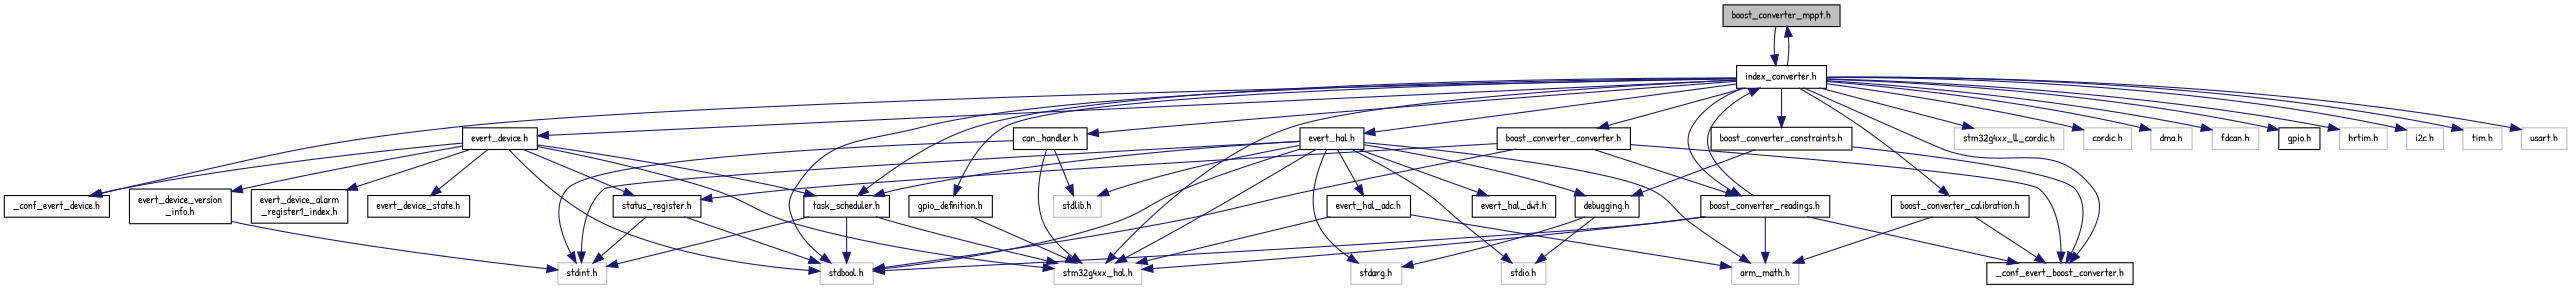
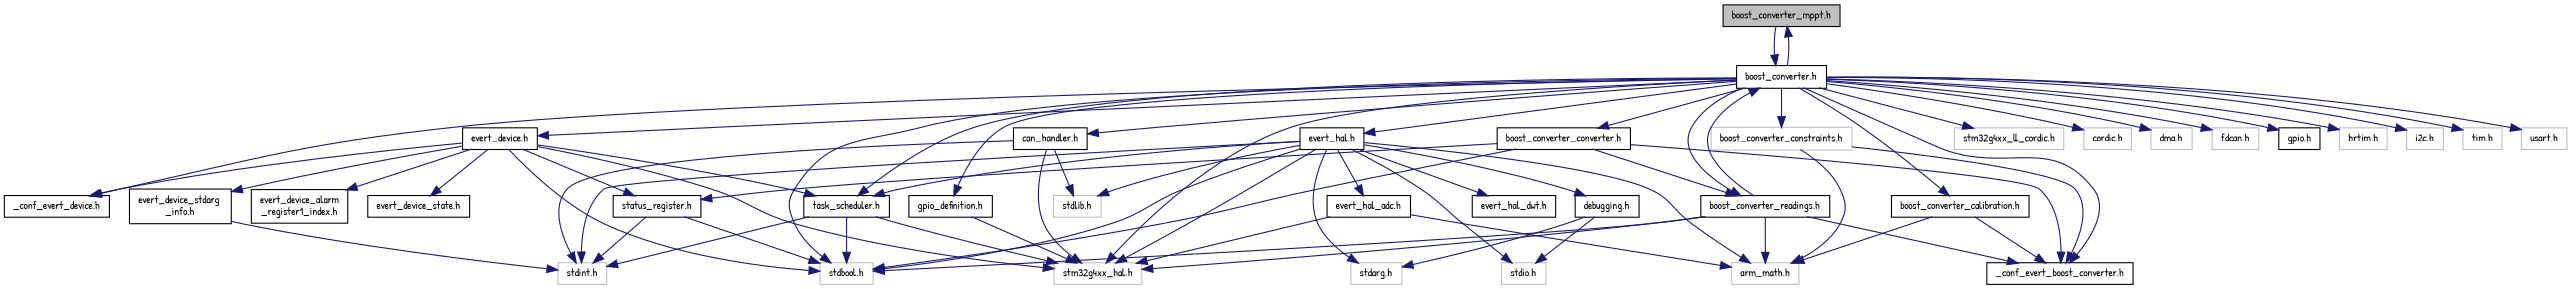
  digraph {
    fontname="Patrick Hand"
    node [color=black fillcolor=white fontname="Patrick Hand" fontsize=10 shape=record style=filled]
    edge [color=midnightblue fontname="Patrick Hand" fontsize=10 labelfontname=Helvetica labelfontsize=10 style=solid]
    n1 [fillcolor=grey75 fontcolor=black height=0.2 label="boost_converter_mppt.h" width=0.4]
-   n2 [height=0.2 label="index_converter.h" width=0.4]
+   n2 [height=0.2 label="boost_converter.h" width=0.4]
    n3 [color=grey75 height=0.2 label="stdbool.h" width=0.4]
    n4 [color=grey75 height=0.2 label="stm32g4xx_hal.h" width=0.4]
    n5 [color=grey75 height=0.2 label="stm32g4xx_ll_cordic.h" width=0.4]
    n6 [color=grey75 height=0.2 label="cordic.h" width=0.4]
    n7 [color=grey75 height=0.2 label="dma.h" width=0.4]
    n8 [color=grey75 height=0.2 label="fdcan.h" width=0.4]
    n9 [height=0.2 label="gpio.h" width=0.4]
    n10 [color=grey75 height=0.2 label="hrtim.h" width=0.4]
    n11 [color=grey75 height=0.2 label="i2c.h" width=0.4]
    n12 [color=grey75 height=0.2 label="tim.h" width=0.4]
    n13 [color=grey75 height=0.2 label="usart.h" width=0.4]
    n14 [height=0.2 label="can_handler.h" width=0.4]
    n15 [height=0.2 label="evert_device.h" width=0.4]
    n16 [height=0.2 label="_conf_evert_device.h" width=0.4]
    n17 [height=0.2 label="task_scheduler.h" width=0.4]
    n18 [height=0.2 label="evert_hal.h" width=0.4]
    n19 [height=0.2 label="gpio_definition.h" width=0.4]
    n20 [height=0.2 label="_conf_evert_boost_converter.h" width=0.4]
    n21 [height=0.2 label="boost_converter_converter.h" width=0.4]
    n22 [height=0.2 label="boost_converter_readings.h" width=0.4]
    n23 [height=0.2 label="boost_converter_calibration.h" width=0.4]
-   n24 [height=0.2 label="boost_converter_constraints.h" width=0.4]
+   n24 [color=grey75 height=0.2 label="boost_converter_constraints.h" width=0.4]
    n25 [color=grey75 height=0.2 label="stdlib.h" width=0.4]
    n26 [color=grey75 height=0.2 label="stdint.h" width=0.4]
    n27 [height=0.2 label="evert_device_alarm\l_register1_index.h" width=0.4]
    n28 [height=0.2 label="evert_device_state.h" width=0.4]
-   n29 [height=0.2 label="evert_device_version\l_info.h" width=0.4]
+   n29 [height=0.2 label="evert_device_stdarg\l_info.h" width=0.4]
    n30 [height=0.2 label="status_register.h" width=0.4]
    n31 [color=grey75 height=0.2 label="arm_math.h" width=0.4]
    n32 [color=grey75 height=0.2 label="stdio.h" width=0.4]
    n33 [color=grey75 height=0.2 label="stdarg.h" width=0.4]
    n34 [height=0.2 label="evert_hal_adc.h" width=0.4]
    n35 [height=0.2 label="evert_hal_dwt.h" width=0.4]
    n36 [height=0.2 label="debugging.h" width=0.4]
    n1 -> n2
    n2 -> n1
    n2 -> n3
    n2 -> n4
    n2 -> n5
    n2 -> n6
    n2 -> n7
    n2 -> n8
    n2 -> n9
    n2 -> n10
    n2 -> n11
    n2 -> n12
    n2 -> n13
    n2 -> n14
    n2 -> n15
    n2 -> n16
    n2 -> n17
    n2 -> n18
    n2 -> n19
    n2 -> n20
    n2 -> n21
    n2 -> n22
    n2 -> n23
    n2 -> n24
    n14 -> n4
    n14 -> n25
    n14 -> n26
    n15 -> n3
    n15 -> n4
    n15 -> n16
    n15 -> n17
    n15 -> n27
    n15 -> n28
    n15 -> n29
    n15 -> n30
    n17 -> n3
    n17 -> n4
    n17 -> n26
    n18 -> n3
    n18 -> n4
    n18 -> n17
    n18 -> n25
    n18 -> n26
    n18 -> n31
    n18 -> n32
    n18 -> n33
    n18 -> n34
    n18 -> n35
    n18 -> n36
    n19 -> n4
    n21 -> n3
    n21 -> n20
    n21 -> n22
    n21 -> n30
    n22 -> n2
    n22 -> n3
    n22 -> n4
    n22 -> n20
    n22 -> n31
    n23 -> n20
    n23 -> n31
    n24 -> n20
-   n24 -> n36
+   n24 -> n31
    n29 -> n26
    n30 -> n3
    n30 -> n26
    n34 -> n4
    n34 -> n31
    n36 -> n32
    n36 -> n33
  }
